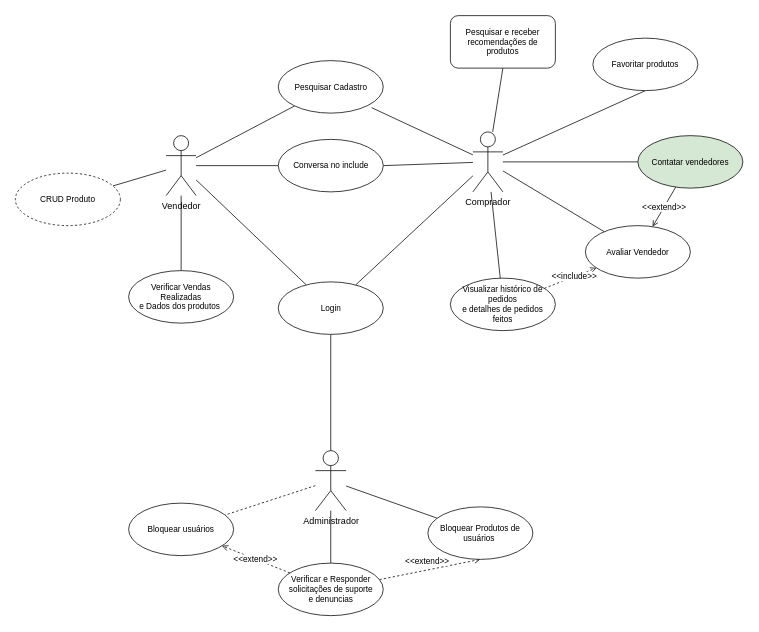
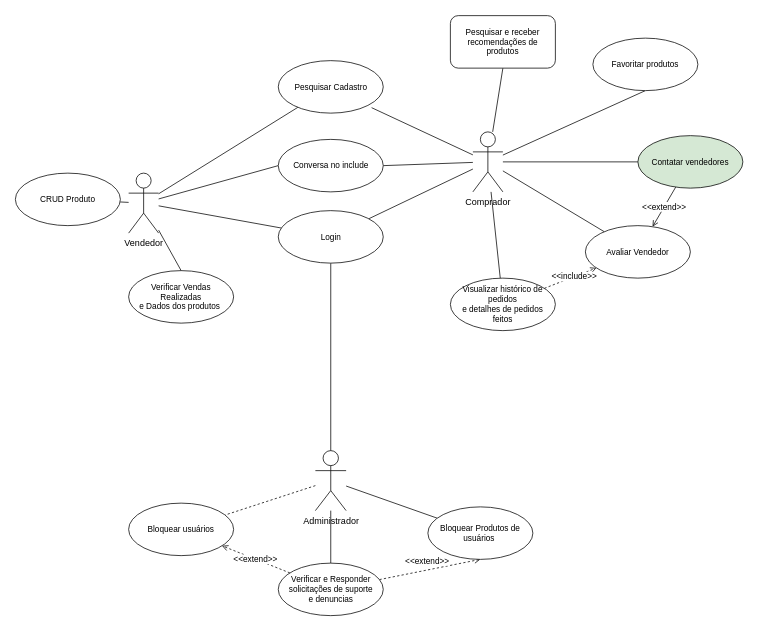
  <mxCell id="0" />
  <mxCell id="1" parent="0" />
  <mxCell id="2" style="edgeStyle=none;shape=connector;rounded=0;orthogonalLoop=1;jettySize=auto;html=1;labelBackgroundColor=default;strokeColor=default;fontFamily=Helvetica;fontSize=11;fontColor=default;endArrow=none;endFill=0;" parent="1" source="6" target="19" edge="1"><mxGeometry relative="1" as="geometry" /></mxCell>
  <mxCell id="3" style="edgeStyle=none;shape=connector;rounded=0;orthogonalLoop=1;jettySize=auto;html=1;labelBackgroundColor=default;strokeColor=default;fontFamily=Helvetica;fontSize=11;fontColor=default;endArrow=none;endFill=0;" parent="1" source="6" target="20" edge="1"><mxGeometry relative="1" as="geometry" /></mxCell>
  <mxCell id="4" style="edgeStyle=none;shape=connector;rounded=0;orthogonalLoop=1;jettySize=auto;html=1;entryX=0.5;entryY=0;entryDx=0;entryDy=0;labelBackgroundColor=default;strokeColor=default;fontFamily=Helvetica;fontSize=11;fontColor=default;endArrow=none;endFill=0;" parent="1" source="6" target="21" edge="1"><mxGeometry relative="1" as="geometry" /></mxCell>
  <mxCell id="5" style="edgeStyle=none;shape=connector;rounded=0;orthogonalLoop=1;jettySize=auto;html=1;entryX=0;entryY=0.5;entryDx=0;entryDy=0;labelBackgroundColor=default;strokeColor=default;fontFamily=Helvetica;fontSize=11;fontColor=default;endArrow=none;endFill=0;" parent="1" source="6" target="37" edge="1"><mxGeometry relative="1" as="geometry" /></mxCell>
- <mxCell id="6" value="Vendedor" style="shape=umlActor;verticalLabelPosition=bottom;verticalAlign=top;html=1;outlineConnect=0;" parent="1" vertex="1"><mxGeometry x="221" y="180" width="40" height="80" as="geometry" /></mxCell>
+ <mxCell id="6" value="Vendedor" style="shape=umlActor;verticalLabelPosition=bottom;verticalAlign=top;html=1;outlineConnect=0;" parent="1" vertex="1"><mxGeometry x="171" y="230" width="40" height="80" as="geometry" /></mxCell>
  <mxCell id="7" style="rounded=0;orthogonalLoop=1;jettySize=auto;html=1;endArrow=none;endFill=0;dashed=1;" edge="1" parent="1" source="8" target="40"><mxGeometry relative="1" as="geometry" /></mxCell>
  <mxCell id="8" value="Administrador" style="shape=umlActor;verticalLabelPosition=bottom;verticalAlign=top;html=1;outlineConnect=0;" parent="1" vertex="1"><mxGeometry x="420" y="600" width="41" height="80" as="geometry" /></mxCell>
  <mxCell id="9" style="edgeStyle=none;shape=connector;rounded=0;orthogonalLoop=1;jettySize=auto;html=1;entryX=0.889;entryY=0.896;entryDx=0;entryDy=0;entryPerimeter=0;labelBackgroundColor=default;strokeColor=default;fontFamily=Helvetica;fontSize=11;fontColor=default;endArrow=none;endFill=0;" parent="1" source="14" target="19" edge="1"><mxGeometry relative="1" as="geometry" /></mxCell>
  <mxCell id="10" style="edgeStyle=none;shape=connector;rounded=0;orthogonalLoop=1;jettySize=auto;html=1;entryX=0.5;entryY=1;entryDx=0;entryDy=0;labelBackgroundColor=default;strokeColor=default;fontFamily=Helvetica;fontSize=11;fontColor=default;endArrow=none;endFill=0;" parent="1" source="14" target="30" edge="1"><mxGeometry relative="1" as="geometry" /></mxCell>
  <mxCell id="11" style="edgeStyle=none;shape=connector;rounded=0;orthogonalLoop=1;jettySize=auto;html=1;entryX=0;entryY=0.5;entryDx=0;entryDy=0;labelBackgroundColor=default;strokeColor=default;fontFamily=Helvetica;fontSize=11;fontColor=default;endArrow=none;endFill=0;" parent="1" source="14" target="32" edge="1"><mxGeometry relative="1" as="geometry" /></mxCell>
  <mxCell id="12" style="edgeStyle=none;shape=connector;rounded=0;orthogonalLoop=1;jettySize=auto;html=1;entryX=1;entryY=0.5;entryDx=0;entryDy=0;labelBackgroundColor=default;strokeColor=default;fontFamily=Helvetica;fontSize=11;fontColor=default;endArrow=none;endFill=0;" parent="1" source="14" target="37" edge="1"><mxGeometry relative="1" as="geometry" /></mxCell>
  <mxCell id="13" style="edgeStyle=none;shape=connector;rounded=0;orthogonalLoop=1;jettySize=auto;html=1;entryX=0.5;entryY=1;entryDx=0;entryDy=0;labelBackgroundColor=default;strokeColor=default;fontFamily=Helvetica;fontSize=11;fontColor=default;endArrow=none;endFill=0;" parent="1" source="14" target="29" edge="1"><mxGeometry relative="1" as="geometry" /></mxCell>
  <mxCell id="14" value="Comprador" style="shape=umlActor;verticalLabelPosition=bottom;verticalAlign=top;html=1;outlineConnect=0;" parent="1" vertex="1"><mxGeometry x="630" y="175" width="40" height="80" as="geometry" /></mxCell>
  <mxCell id="15" style="edgeStyle=none;shape=connector;rounded=0;orthogonalLoop=1;jettySize=auto;html=1;labelBackgroundColor=default;strokeColor=default;fontFamily=Helvetica;fontSize=11;fontColor=default;endArrow=none;endFill=0;" parent="1" source="18" target="14" edge="1"><mxGeometry relative="1" as="geometry" /></mxCell>
  <mxCell id="16" style="edgeStyle=none;shape=connector;rounded=0;orthogonalLoop=1;jettySize=auto;html=1;labelBackgroundColor=default;strokeColor=default;fontFamily=Helvetica;fontSize=11;fontColor=default;endArrow=none;endFill=0;" parent="1" source="18" target="6" edge="1"><mxGeometry relative="1" as="geometry" /></mxCell>
  <mxCell id="17" style="edgeStyle=none;shape=connector;rounded=0;orthogonalLoop=1;jettySize=auto;html=1;labelBackgroundColor=default;strokeColor=default;fontFamily=Helvetica;fontSize=11;fontColor=default;endArrow=none;endFill=0;" parent="1" source="18" target="8" edge="1"><mxGeometry relative="1" as="geometry" /></mxCell>
- <mxCell id="18" value="Login" style="ellipse;whiteSpace=wrap;html=1;fontFamily=Helvetica;fontSize=11;fontColor=default;" parent="1" vertex="1"><mxGeometry x="370.5" y="375" width="140" height="70" as="geometry" /></mxCell>
+ <mxCell id="18" value="Login" style="ellipse;whiteSpace=wrap;html=1;fontFamily=Helvetica;fontSize=11;fontColor=default;" parent="1" vertex="1"><mxGeometry x="370.5" y="280" width="140" height="70" as="geometry" /></mxCell>
  <mxCell id="19" value="Pesquisar Cadastro" style="ellipse;whiteSpace=wrap;html=1;fontFamily=Helvetica;fontSize=11;fontColor=default;" parent="1" vertex="1"><mxGeometry x="370.5" y="80" width="140" height="70" as="geometry" /></mxCell>
- <mxCell id="20" value="CRUD Produto" style="ellipse;whiteSpace=wrap;html=1;fontFamily=Helvetica;fontSize=11;fontColor=default;dashed=1;" parent="1" vertex="1"><mxGeometry x="20" y="230" width="140" height="70" as="geometry" /></mxCell>
+ <mxCell id="20" value="CRUD Produto" style="ellipse;whiteSpace=wrap;html=1;fontFamily=Helvetica;fontSize=11;fontColor=default;" parent="1" vertex="1"><mxGeometry x="20" y="230" width="140" height="70" as="geometry" /></mxCell>
  <mxCell id="21" value="Verificar Vendas &lt;br&gt;Realizadas&lt;br&gt;e Dados dos produtos&amp;nbsp;" style="ellipse;whiteSpace=wrap;html=1;fontFamily=Helvetica;fontSize=11;fontColor=default;" parent="1" vertex="1"><mxGeometry x="171" y="360" width="140" height="70" as="geometry" /></mxCell>
  <mxCell id="22" style="edgeStyle=none;shape=connector;rounded=0;orthogonalLoop=1;jettySize=auto;html=1;labelBackgroundColor=default;strokeColor=default;fontFamily=Helvetica;fontSize=11;fontColor=default;endArrow=none;endFill=0;" parent="1" source="26" target="8" edge="1"><mxGeometry relative="1" as="geometry" /></mxCell>
  <mxCell id="23" style="edgeStyle=none;shape=connector;rounded=0;orthogonalLoop=1;jettySize=auto;html=1;entryX=0.5;entryY=1;entryDx=0;entryDy=0;labelBackgroundColor=default;strokeColor=default;fontFamily=Helvetica;fontSize=11;fontColor=default;endArrow=open;endFill=0;dashed=1;" parent="1" source="26" target="28" edge="1"><mxGeometry relative="1" as="geometry" /></mxCell>
  <mxCell id="24" value="&amp;lt;&amp;lt;extend&amp;gt;&amp;gt;" style="edgeLabel;html=1;align=center;verticalAlign=middle;resizable=0;points=[];fontSize=11;fontFamily=Helvetica;fontColor=default;" parent="23" vertex="1" connectable="0"><mxGeometry x="-0.543" y="2" relative="1" as="geometry"><mxPoint x="33" y="-17" as="offset" /></mxGeometry></mxCell>
  <mxCell id="25" value="&amp;lt;&amp;lt;extend&amp;gt;&amp;gt;" style="edgeStyle=none;shape=connector;rounded=0;orthogonalLoop=1;jettySize=auto;html=1;labelBackgroundColor=default;strokeColor=default;fontFamily=Helvetica;fontSize=11;fontColor=default;endArrow=open;endFill=0;dashed=1;" edge="1" parent="1" source="26" target="40"><mxGeometry relative="1" as="geometry" /></mxCell>
  <mxCell id="26" value="Verificar e Responder&lt;br&gt;solicitações de suporte&lt;br&gt;e denuncias" style="ellipse;whiteSpace=wrap;html=1;fontFamily=Helvetica;fontSize=11;fontColor=default;" parent="1" vertex="1"><mxGeometry x="370.5" y="750" width="140" height="70" as="geometry" /></mxCell>
  <mxCell id="27" style="edgeStyle=none;shape=connector;rounded=0;orthogonalLoop=1;jettySize=auto;html=1;labelBackgroundColor=default;strokeColor=default;fontFamily=Helvetica;fontSize=11;fontColor=default;endArrow=none;endFill=0;" parent="1" source="28" target="8" edge="1"><mxGeometry relative="1" as="geometry" /></mxCell>
  <mxCell id="28" value="Bloquear Produtos de usuários&amp;nbsp;" style="ellipse;whiteSpace=wrap;html=1;fontFamily=Helvetica;fontSize=11;fontColor=default;" parent="1" vertex="1"><mxGeometry x="570" y="675" width="140" height="70" as="geometry" /></mxCell>
  <mxCell id="29" value="Pesquisar e receber recomendações de produtos" style="whiteSpace=wrap;html=1;fontFamily=Helvetica;fontSize=11;fontColor=default;rounded=1;" parent="1" vertex="1"><mxGeometry x="600" y="20" width="140" height="70" as="geometry" /></mxCell>
  <mxCell id="30" value="Favoritar produtos" style="ellipse;whiteSpace=wrap;html=1;fontFamily=Helvetica;fontSize=11;fontColor=default;" parent="1" vertex="1"><mxGeometry x="790" y="50" width="140" height="70" as="geometry" /></mxCell>
  <mxCell id="31" value="&amp;lt;&amp;lt;extend&amp;gt;&amp;gt;" style="edgeStyle=none;shape=connector;rounded=0;orthogonalLoop=1;jettySize=auto;html=1;labelBackgroundColor=default;strokeColor=default;fontFamily=Helvetica;fontSize=11;fontColor=default;endArrow=open;endFill=0;" edge="1" parent="1" source="32" target="39"><mxGeometry relative="1" as="geometry" /></mxCell>
  <mxCell id="32" value="Contatar vendedores" style="ellipse;whiteSpace=wrap;html=1;fontFamily=Helvetica;fontSize=11;fontColor=default;fillColor=#d5e8d4;" parent="1" vertex="1"><mxGeometry x="850" y="180" width="140" height="70" as="geometry" /></mxCell>
  <mxCell id="33" style="edgeStyle=none;shape=connector;rounded=0;orthogonalLoop=1;jettySize=auto;html=1;labelBackgroundColor=default;strokeColor=default;fontFamily=Helvetica;fontSize=11;fontColor=default;endArrow=none;endFill=0;" parent="1" source="36" target="14" edge="1"><mxGeometry relative="1" as="geometry" /></mxCell>
  <mxCell id="34" style="edgeStyle=none;shape=connector;rounded=0;orthogonalLoop=1;jettySize=auto;html=1;labelBackgroundColor=default;strokeColor=default;fontFamily=Helvetica;fontSize=11;fontColor=default;endArrow=open;endFill=0;dashed=1;" parent="1" source="36" target="39" edge="1"><mxGeometry relative="1" as="geometry" /></mxCell>
  <mxCell id="35" value="&amp;lt;&amp;lt;include&amp;gt;&amp;gt;" style="edgeLabel;html=1;align=center;verticalAlign=middle;resizable=0;points=[];fontSize=11;fontFamily=Helvetica;fontColor=default;" parent="34" vertex="1" connectable="0"><mxGeometry x="-0.378" relative="1" as="geometry"><mxPoint x="18" y="-8" as="offset" /></mxGeometry></mxCell>
  <mxCell id="36" value="Visualizar histórico de pedidos&lt;br&gt;e detalhes de pedidos&lt;br&gt;feitos" style="ellipse;whiteSpace=wrap;html=1;fontFamily=Helvetica;fontSize=11;fontColor=default;" parent="1" vertex="1"><mxGeometry x="600" y="370" width="140" height="70" as="geometry" /></mxCell>
  <mxCell id="37" value="Conversa no include" style="ellipse;whiteSpace=wrap;html=1;fontFamily=Helvetica;fontSize=11;fontColor=default;" parent="1" vertex="1"><mxGeometry x="370.5" y="185" width="140" height="70" as="geometry" /></mxCell>
  <mxCell id="38" style="edgeStyle=none;shape=connector;rounded=0;orthogonalLoop=1;jettySize=auto;html=1;labelBackgroundColor=default;strokeColor=default;fontFamily=Helvetica;fontSize=11;fontColor=default;endArrow=none;endFill=0;" parent="1" source="39" target="14" edge="1"><mxGeometry relative="1" as="geometry" /></mxCell>
  <mxCell id="39" value="Avaliar Vendedor" style="ellipse;whiteSpace=wrap;html=1;fontFamily=Helvetica;fontSize=11;fontColor=default;" parent="1" vertex="1"><mxGeometry x="780" y="300" width="140" height="70" as="geometry" /></mxCell>
  <mxCell id="40" value="Bloquear usuários" style="ellipse;whiteSpace=wrap;html=1;fontFamily=Helvetica;fontSize=11;fontColor=default;" vertex="1" parent="1"><mxGeometry x="171" y="670" width="140" height="70" as="geometry" /></mxCell>
